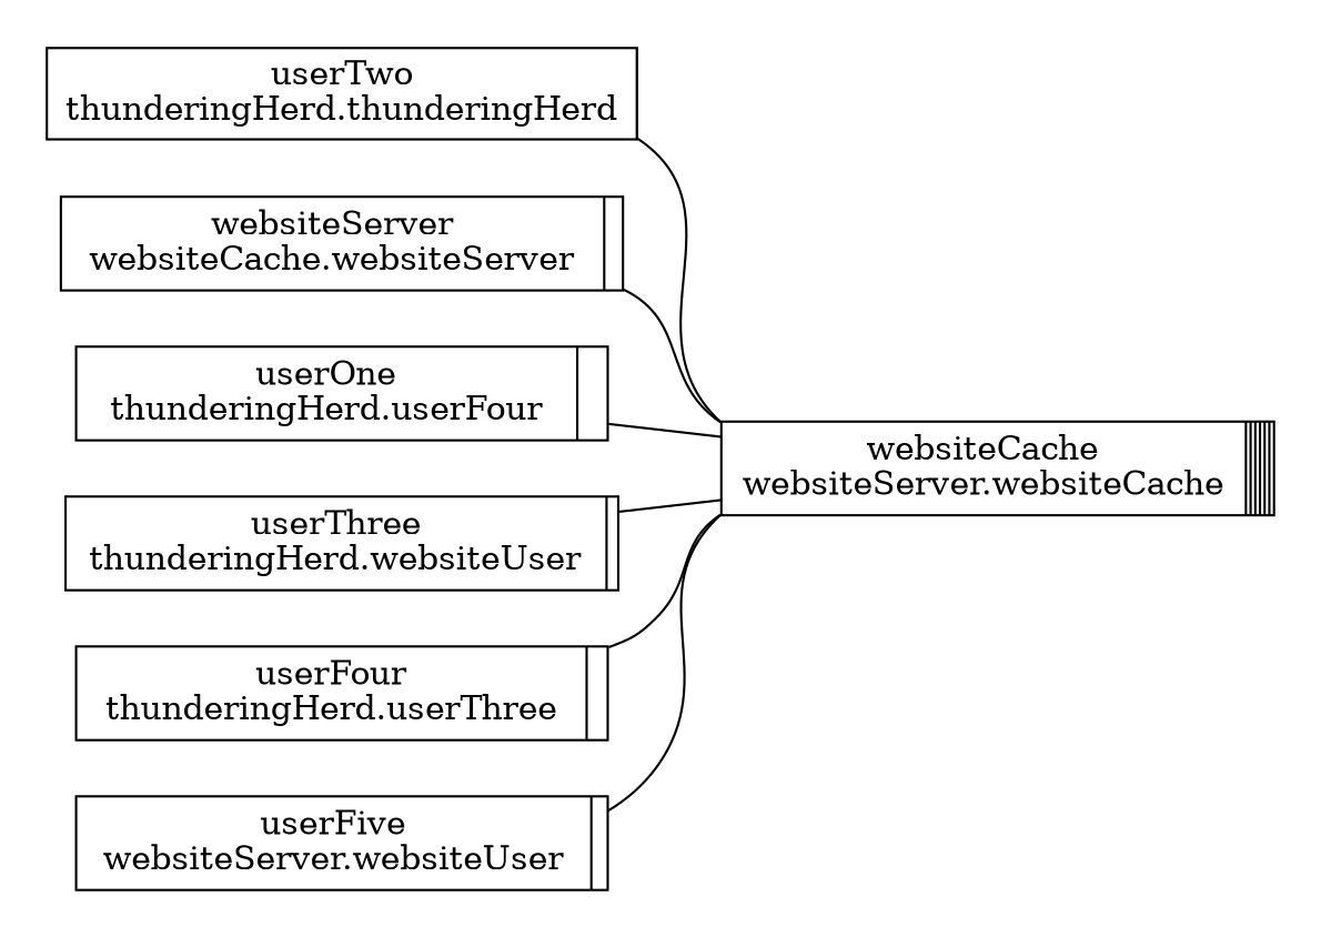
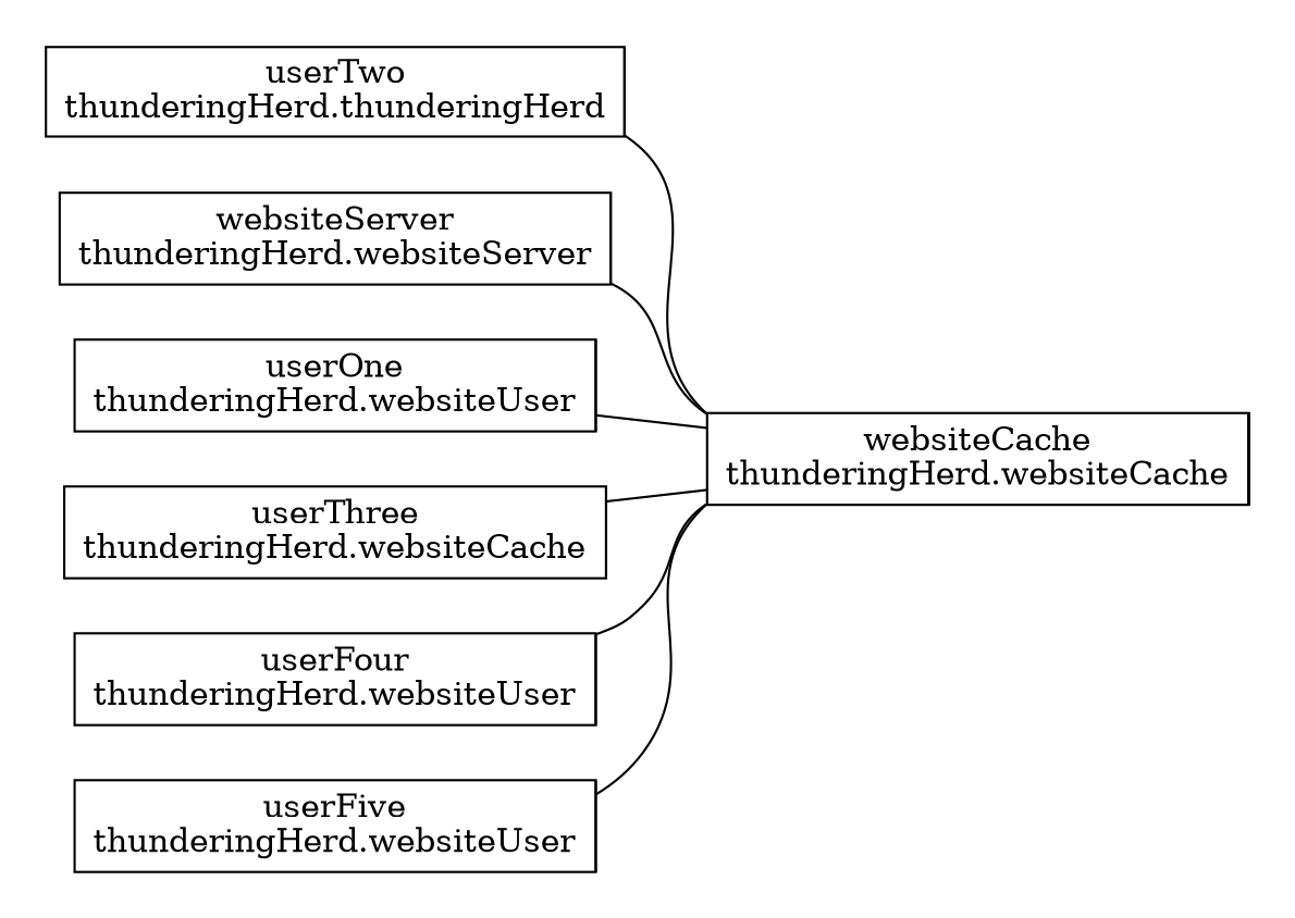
  graph {
    rankdir=LR
    splines=spline
    style=invis
    node [shape=record]
    edge [tailport=websiteCache]
    n1 [label="{<main> userTwo\nthunderingHerd.thunderingHerd |\n<websiteCache> Port: websiteCache}"]
-   n2 [label="{<main> websiteServer\nwebsiteCache.websiteServer |\n<websiteCache> Port: websiteCache}"]
-   n3 [label="{<main> userOne\nthunderingHerd.userFour |\n<websiteCache> Port: websiteCache}"]
-   n4 [label="{<main> userThree\nthunderingHerd.websiteUser |\n<websiteCache> Port: websiteCache}"]
-   n5 [label="{<main> userFour\nthunderingHerd.userThree |\n<websiteCache> Port: websiteCache}"]
-   n6 [label="{<main> userFive\nwebsiteServer.websiteUser |\n<websiteCache> Port: websiteCache}"]
-   n7 [label="{<main> websiteCache\nwebsiteServer.websiteCache |\n<userOne> Port: userOne |\n<userTwo> Port: userTwo |\n<userThree> Port: userThree |\n<userFour> Port: userFour |\n<userFive> Port: userFive |\n<websiteServer> Port: websiteServer}"]
+   n2 [label="{<main> websiteServer\nthunderingHerd.websiteServer |\n<websiteCache> Port: websiteCache}"]
+   n3 [label="{<main> userOne\nthunderingHerd.websiteUser |\n<websiteCache> Port: websiteCache}"]
+   n4 [label="{<main> userThree\nthunderingHerd.websiteCache |\n<websiteCache> Port: websiteCache}"]
+   n5 [label="{<main> userFour\nthunderingHerd.websiteUser |\n<websiteCache> Port: websiteCache}"]
+   n6 [label="{<main> userFive\nthunderingHerd.websiteUser |\n<websiteCache> Port: websiteCache}"]
+   n7 [label="{<main> websiteCache\nthunderingHerd.websiteCache |\n<userOne> Port: userOne |\n<userTwo> Port: userTwo |\n<userThree> Port: userThree |\n<userFour> Port: userFour |\n<userFive> Port: userFive |\n<websiteServer> Port: websiteServer}"]
    subgraph cluster_1 {
      n1
    }
    subgraph cluster_2 {
      n2
    }
    subgraph cluster_3 {
      n3
    }
    subgraph cluster_4 {
      n4
    }
    subgraph cluster_5 {
      n5
    }
    subgraph cluster_6 {
      n6
    }
    subgraph cluster_7 {
      n7
    }
    n1 -- n7 [headport=userTwo]
    n2 -- n7 [headport=websiteServer]
    n3 -- n7 [headport=userOne]
    n4 -- n7 [headport=userThree]
    n5 -- n7 [headport=userFour]
    n6 -- n7 [headport=userFive]
  }
